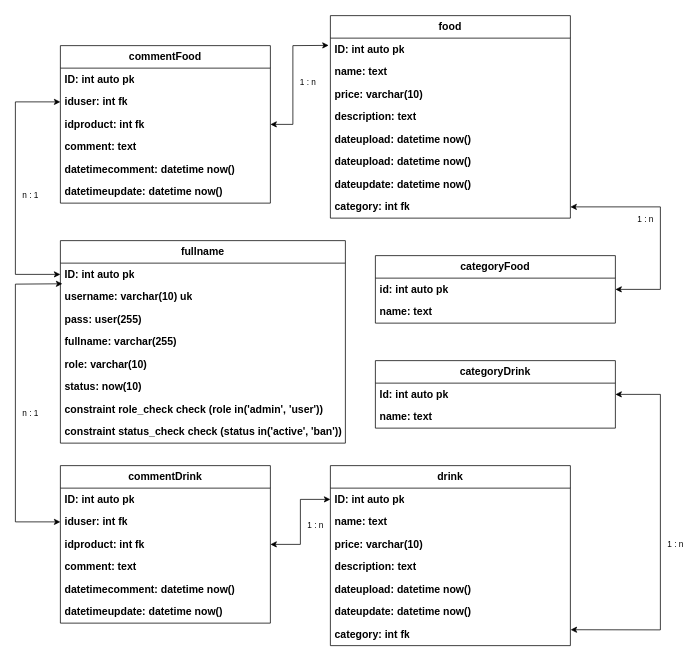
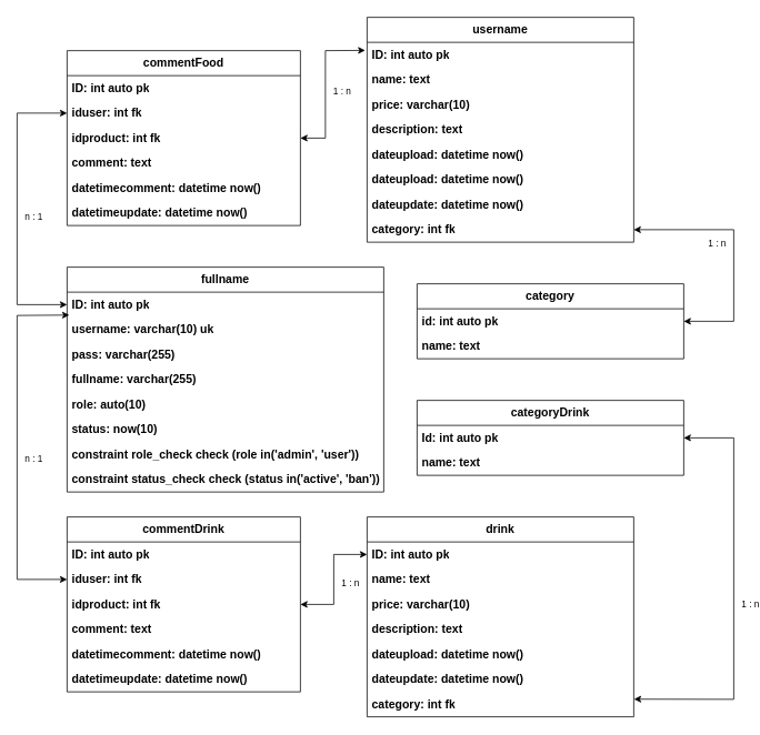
  <mxCell id="0" />
  <mxCell id="1" parent="0" />
  <mxCell id="2" value="fullname" style="swimlane;fontStyle=1;childLayout=stackLayout;horizontal=1;startSize=30;horizontalStack=0;resizeParent=1;resizeParentMax=0;resizeLast=0;collapsible=1;marginBottom=0;whiteSpace=wrap;html=1;fontSize=14;" parent="1" vertex="1"><mxGeometry x="80" y="320" width="380" height="270" as="geometry" /></mxCell>
  <mxCell id="3" value="ID: int auto pk" style="text;strokeColor=none;fillColor=none;align=left;verticalAlign=middle;spacingLeft=4;spacingRight=4;overflow=hidden;points=[[0,0.5],[1,0.5]];portConstraint=eastwest;rotatable=0;whiteSpace=wrap;html=1;fontSize=14;fontStyle=1" parent="2" vertex="1"><mxGeometry y="30" width="380" height="30" as="geometry" /></mxCell>
  <mxCell id="4" value="username: varchar(10) uk" style="text;strokeColor=none;fillColor=none;align=left;verticalAlign=middle;spacingLeft=4;spacingRight=4;overflow=hidden;points=[[0,0.5],[1,0.5]];portConstraint=eastwest;rotatable=0;whiteSpace=wrap;html=1;fontSize=14;fontStyle=1" parent="2" vertex="1"><mxGeometry y="60" width="380" height="30" as="geometry" /></mxCell>
- <mxCell id="5" value="pass: user(255)" style="text;strokeColor=none;fillColor=none;align=left;verticalAlign=middle;spacingLeft=4;spacingRight=4;overflow=hidden;points=[[0,0.5],[1,0.5]];portConstraint=eastwest;rotatable=0;whiteSpace=wrap;html=1;fontSize=14;fontStyle=1" parent="2" vertex="1"><mxGeometry y="90" width="380" height="30" as="geometry" /></mxCell>
+ <mxCell id="5" value="pass: varchar(255)" style="text;strokeColor=none;fillColor=none;align=left;verticalAlign=middle;spacingLeft=4;spacingRight=4;overflow=hidden;points=[[0,0.5],[1,0.5]];portConstraint=eastwest;rotatable=0;whiteSpace=wrap;html=1;fontSize=14;fontStyle=1" parent="2" vertex="1"><mxGeometry y="90" width="380" height="30" as="geometry" /></mxCell>
  <mxCell id="6" value="fullname: varchar(255)" style="text;strokeColor=none;fillColor=none;align=left;verticalAlign=middle;spacingLeft=4;spacingRight=4;overflow=hidden;points=[[0,0.5],[1,0.5]];portConstraint=eastwest;rotatable=0;whiteSpace=wrap;html=1;fontSize=14;fontStyle=1" parent="2" vertex="1"><mxGeometry y="120" width="380" height="30" as="geometry" /></mxCell>
- <mxCell id="7" value="role: varchar(10)" style="text;strokeColor=none;fillColor=none;align=left;verticalAlign=middle;spacingLeft=4;spacingRight=4;overflow=hidden;points=[[0,0.5],[1,0.5]];portConstraint=eastwest;rotatable=0;whiteSpace=wrap;html=1;fontSize=14;fontStyle=1" parent="2" vertex="1"><mxGeometry y="150" width="380" height="30" as="geometry" /></mxCell>
+ <mxCell id="7" value="role: auto(10)" style="text;strokeColor=none;fillColor=none;align=left;verticalAlign=middle;spacingLeft=4;spacingRight=4;overflow=hidden;points=[[0,0.5],[1,0.5]];portConstraint=eastwest;rotatable=0;whiteSpace=wrap;html=1;fontSize=14;fontStyle=1" parent="2" vertex="1"><mxGeometry y="150" width="380" height="30" as="geometry" /></mxCell>
  <mxCell id="8" value="status: now(10)" style="text;strokeColor=none;fillColor=none;align=left;verticalAlign=middle;spacingLeft=4;spacingRight=4;overflow=hidden;points=[[0,0.5],[1,0.5]];portConstraint=eastwest;rotatable=0;whiteSpace=wrap;html=1;fontSize=14;fontStyle=1" vertex="1" parent="2"><mxGeometry y="180" width="380" height="30" as="geometry" /></mxCell>
  <mxCell id="9" value="constraint role_check check (role in('admin', 'user'))" style="text;strokeColor=none;fillColor=none;align=left;verticalAlign=middle;spacingLeft=4;spacingRight=4;overflow=hidden;points=[[0,0.5],[1,0.5]];portConstraint=eastwest;rotatable=0;whiteSpace=wrap;html=1;fontSize=14;fontStyle=1" parent="2" vertex="1"><mxGeometry y="210" width="380" height="30" as="geometry" /></mxCell>
  <mxCell id="10" value="constraint status_check check (status in('active', 'ban'))" style="text;strokeColor=none;fillColor=none;align=left;verticalAlign=middle;spacingLeft=4;spacingRight=4;overflow=hidden;points=[[0,0.5],[1,0.5]];portConstraint=eastwest;rotatable=0;whiteSpace=wrap;html=1;fontSize=14;fontStyle=1" vertex="1" parent="2"><mxGeometry y="240" width="380" height="30" as="geometry" /></mxCell>
  <mxCell id="11" value="commentFood" style="swimlane;fontStyle=1;childLayout=stackLayout;horizontal=1;startSize=30;horizontalStack=0;resizeParent=1;resizeParentMax=0;resizeLast=0;collapsible=1;marginBottom=0;whiteSpace=wrap;html=1;fontSize=14;" parent="1" vertex="1"><mxGeometry x="80" y="60" width="280" height="210" as="geometry" /></mxCell>
  <mxCell id="12" value="ID: int auto pk" style="text;strokeColor=none;fillColor=none;align=left;verticalAlign=middle;spacingLeft=4;spacingRight=4;overflow=hidden;points=[[0,0.5],[1,0.5]];portConstraint=eastwest;rotatable=0;whiteSpace=wrap;html=1;fontSize=14;fontStyle=1" parent="11" vertex="1"><mxGeometry y="30" width="280" height="30" as="geometry" /></mxCell>
  <mxCell id="13" value="iduser: int fk" style="text;strokeColor=none;fillColor=none;align=left;verticalAlign=middle;spacingLeft=4;spacingRight=4;overflow=hidden;points=[[0,0.5],[1,0.5]];portConstraint=eastwest;rotatable=0;whiteSpace=wrap;html=1;fontSize=14;fontStyle=1" parent="11" vertex="1"><mxGeometry y="60" width="280" height="30" as="geometry" /></mxCell>
  <mxCell id="14" value="idproduct: int fk" style="text;strokeColor=none;fillColor=none;align=left;verticalAlign=middle;spacingLeft=4;spacingRight=4;overflow=hidden;points=[[0,0.5],[1,0.5]];portConstraint=eastwest;rotatable=0;whiteSpace=wrap;html=1;fontSize=14;fontStyle=1" parent="11" vertex="1"><mxGeometry y="90" width="280" height="30" as="geometry" /></mxCell>
  <mxCell id="15" value="comment: text" style="text;strokeColor=none;fillColor=none;align=left;verticalAlign=middle;spacingLeft=4;spacingRight=4;overflow=hidden;points=[[0,0.5],[1,0.5]];portConstraint=eastwest;rotatable=0;whiteSpace=wrap;html=1;fontSize=14;fontStyle=1" parent="11" vertex="1"><mxGeometry y="120" width="280" height="30" as="geometry" /></mxCell>
  <mxCell id="16" value="datetimecomment: datetime now()" style="text;strokeColor=none;fillColor=none;align=left;verticalAlign=middle;spacingLeft=4;spacingRight=4;overflow=hidden;points=[[0,0.5],[1,0.5]];portConstraint=eastwest;rotatable=0;whiteSpace=wrap;html=1;fontSize=14;fontStyle=1" parent="11" vertex="1"><mxGeometry y="150" width="280" height="30" as="geometry" /></mxCell>
  <mxCell id="17" value="datetimeupdate: datetime now()" style="text;strokeColor=none;fillColor=none;align=left;verticalAlign=middle;spacingLeft=4;spacingRight=4;overflow=hidden;points=[[0,0.5],[1,0.5]];portConstraint=eastwest;rotatable=0;whiteSpace=wrap;html=1;fontSize=14;fontStyle=1" parent="11" vertex="1"><mxGeometry y="180" width="280" height="30" as="geometry" /></mxCell>
- <mxCell id="18" value="food" style="swimlane;fontStyle=1;childLayout=stackLayout;horizontal=1;startSize=30;horizontalStack=0;resizeParent=1;resizeParentMax=0;resizeLast=0;collapsible=1;marginBottom=0;whiteSpace=wrap;html=1;fontSize=14;" parent="1" vertex="1"><mxGeometry x="440" y="20" width="320" height="270" as="geometry" /></mxCell>
+ <mxCell id="18" value="username" style="swimlane;fontStyle=1;childLayout=stackLayout;horizontal=1;startSize=30;horizontalStack=0;resizeParent=1;resizeParentMax=0;resizeLast=0;collapsible=1;marginBottom=0;whiteSpace=wrap;html=1;fontSize=14;" parent="1" vertex="1"><mxGeometry x="440" y="20" width="320" height="270" as="geometry" /></mxCell>
  <mxCell id="19" value="ID: int auto pk" style="text;strokeColor=none;fillColor=none;align=left;verticalAlign=middle;spacingLeft=4;spacingRight=4;overflow=hidden;points=[[0,0.5],[1,0.5]];portConstraint=eastwest;rotatable=0;whiteSpace=wrap;html=1;fontSize=14;fontStyle=1" parent="18" vertex="1"><mxGeometry y="30" width="320" height="30" as="geometry" /></mxCell>
  <mxCell id="20" value="name: text" style="text;strokeColor=none;fillColor=none;align=left;verticalAlign=middle;spacingLeft=4;spacingRight=4;overflow=hidden;points=[[0,0.5],[1,0.5]];portConstraint=eastwest;rotatable=0;whiteSpace=wrap;html=1;fontSize=14;fontStyle=1" parent="18" vertex="1"><mxGeometry y="60" width="320" height="30" as="geometry" /></mxCell>
  <mxCell id="21" value="price: varchar(10)" style="text;strokeColor=none;fillColor=none;align=left;verticalAlign=middle;spacingLeft=4;spacingRight=4;overflow=hidden;points=[[0,0.5],[1,0.5]];portConstraint=eastwest;rotatable=0;whiteSpace=wrap;html=1;fontSize=14;fontStyle=1" parent="18" vertex="1"><mxGeometry y="90" width="320" height="30" as="geometry" /></mxCell>
  <mxCell id="22" value="description: text" style="text;strokeColor=none;fillColor=none;align=left;verticalAlign=middle;spacingLeft=4;spacingRight=4;overflow=hidden;points=[[0,0.5],[1,0.5]];portConstraint=eastwest;rotatable=0;whiteSpace=wrap;html=1;fontSize=14;fontStyle=1" parent="18" vertex="1"><mxGeometry y="120" width="320" height="30" as="geometry" /></mxCell>
  <mxCell id="23" value="dateupload: datetime now()" style="text;strokeColor=none;fillColor=none;align=left;verticalAlign=middle;spacingLeft=4;spacingRight=4;overflow=hidden;points=[[0,0.5],[1,0.5]];portConstraint=eastwest;rotatable=0;whiteSpace=wrap;html=1;fontSize=14;fontStyle=1" vertex="1" parent="18"><mxGeometry y="150" width="320" height="30" as="geometry" /></mxCell>
  <mxCell id="24" value="dateupload: datetime now()" style="text;strokeColor=none;fillColor=none;align=left;verticalAlign=middle;spacingLeft=4;spacingRight=4;overflow=hidden;points=[[0,0.5],[1,0.5]];portConstraint=eastwest;rotatable=0;whiteSpace=wrap;html=1;fontSize=14;fontStyle=1" parent="18" vertex="1"><mxGeometry y="180" width="320" height="30" as="geometry" /></mxCell>
  <mxCell id="25" value="dateupdate: datetime now()" style="text;strokeColor=none;fillColor=none;align=left;verticalAlign=middle;spacingLeft=4;spacingRight=4;overflow=hidden;points=[[0,0.5],[1,0.5]];portConstraint=eastwest;rotatable=0;whiteSpace=wrap;html=1;fontSize=14;fontStyle=1" parent="18" vertex="1"><mxGeometry y="210" width="320" height="30" as="geometry" /></mxCell>
  <mxCell id="26" value="category: int fk" style="text;strokeColor=none;fillColor=none;align=left;verticalAlign=middle;spacingLeft=4;spacingRight=4;overflow=hidden;points=[[0,0.5],[1,0.5]];portConstraint=eastwest;rotatable=0;whiteSpace=wrap;html=1;fontSize=14;fontStyle=1" parent="18" vertex="1"><mxGeometry y="240" width="320" height="30" as="geometry" /></mxCell>
  <mxCell id="27" value="drink" style="swimlane;fontStyle=1;childLayout=stackLayout;horizontal=1;startSize=30;horizontalStack=0;resizeParent=1;resizeParentMax=0;resizeLast=0;collapsible=1;marginBottom=0;whiteSpace=wrap;html=1;fontSize=14;" parent="1" vertex="1"><mxGeometry x="440" y="620" width="320" height="240" as="geometry" /></mxCell>
  <mxCell id="28" value="ID: int auto pk" style="text;strokeColor=none;fillColor=none;align=left;verticalAlign=middle;spacingLeft=4;spacingRight=4;overflow=hidden;points=[[0,0.5],[1,0.5]];portConstraint=eastwest;rotatable=0;whiteSpace=wrap;html=1;fontSize=14;fontStyle=1" parent="27" vertex="1"><mxGeometry y="30" width="320" height="30" as="geometry" /></mxCell>
  <mxCell id="29" value="name: text" style="text;strokeColor=none;fillColor=none;align=left;verticalAlign=middle;spacingLeft=4;spacingRight=4;overflow=hidden;points=[[0,0.5],[1,0.5]];portConstraint=eastwest;rotatable=0;whiteSpace=wrap;html=1;fontSize=14;fontStyle=1" parent="27" vertex="1"><mxGeometry y="60" width="320" height="30" as="geometry" /></mxCell>
  <mxCell id="30" value="price: varchar(10)" style="text;strokeColor=none;fillColor=none;align=left;verticalAlign=middle;spacingLeft=4;spacingRight=4;overflow=hidden;points=[[0,0.5],[1,0.5]];portConstraint=eastwest;rotatable=0;whiteSpace=wrap;html=1;fontSize=14;fontStyle=1" parent="27" vertex="1"><mxGeometry y="90" width="320" height="30" as="geometry" /></mxCell>
  <mxCell id="31" value="description: text" style="text;strokeColor=none;fillColor=none;align=left;verticalAlign=middle;spacingLeft=4;spacingRight=4;overflow=hidden;points=[[0,0.5],[1,0.5]];portConstraint=eastwest;rotatable=0;whiteSpace=wrap;html=1;fontSize=14;fontStyle=1" parent="27" vertex="1"><mxGeometry y="120" width="320" height="30" as="geometry" /></mxCell>
  <mxCell id="32" value="dateupload: datetime now()" style="text;strokeColor=none;fillColor=none;align=left;verticalAlign=middle;spacingLeft=4;spacingRight=4;overflow=hidden;points=[[0,0.5],[1,0.5]];portConstraint=eastwest;rotatable=0;whiteSpace=wrap;html=1;fontSize=14;fontStyle=1" parent="27" vertex="1"><mxGeometry y="150" width="320" height="30" as="geometry" /></mxCell>
  <mxCell id="33" value="dateupdate: datetime now()" style="text;strokeColor=none;fillColor=none;align=left;verticalAlign=middle;spacingLeft=4;spacingRight=4;overflow=hidden;points=[[0,0.5],[1,0.5]];portConstraint=eastwest;rotatable=0;whiteSpace=wrap;html=1;fontSize=14;fontStyle=1" parent="27" vertex="1"><mxGeometry y="180" width="320" height="30" as="geometry" /></mxCell>
  <mxCell id="34" value="category: int fk" style="text;strokeColor=none;fillColor=none;align=left;verticalAlign=middle;spacingLeft=4;spacingRight=4;overflow=hidden;points=[[0,0.5],[1,0.5]];portConstraint=eastwest;rotatable=0;whiteSpace=wrap;html=1;fontSize=14;fontStyle=1" parent="27" vertex="1"><mxGeometry y="210" width="320" height="30" as="geometry" /></mxCell>
  <mxCell id="35" value="categoryDrink" style="swimlane;fontStyle=1;childLayout=stackLayout;horizontal=1;startSize=30;horizontalStack=0;resizeParent=1;resizeParentMax=0;resizeLast=0;collapsible=1;marginBottom=0;whiteSpace=wrap;html=1;fontSize=14;" parent="1" vertex="1"><mxGeometry x="500" y="480" width="320" height="90" as="geometry" /></mxCell>
  <mxCell id="36" value="Id: int auto pk" style="text;strokeColor=none;fillColor=none;align=left;verticalAlign=middle;spacingLeft=4;spacingRight=4;overflow=hidden;points=[[0,0.5],[1,0.5]];portConstraint=eastwest;rotatable=0;whiteSpace=wrap;html=1;fontSize=14;fontStyle=1" parent="35" vertex="1"><mxGeometry y="30" width="320" height="30" as="geometry" /></mxCell>
  <mxCell id="37" value="name: text" style="text;strokeColor=none;fillColor=none;align=left;verticalAlign=middle;spacingLeft=4;spacingRight=4;overflow=hidden;points=[[0,0.5],[1,0.5]];portConstraint=eastwest;rotatable=0;whiteSpace=wrap;html=1;fontSize=14;fontStyle=1" parent="35" vertex="1"><mxGeometry y="60" width="320" height="30" as="geometry" /></mxCell>
- <mxCell id="38" value="categoryFood" style="swimlane;fontStyle=1;childLayout=stackLayout;horizontal=1;startSize=30;horizontalStack=0;resizeParent=1;resizeParentMax=0;resizeLast=0;collapsible=1;marginBottom=0;whiteSpace=wrap;html=1;fontSize=14;" parent="1" vertex="1"><mxGeometry x="500" y="340" width="320" height="90" as="geometry" /></mxCell>
+ <mxCell id="38" value="category" style="swimlane;fontStyle=1;childLayout=stackLayout;horizontal=1;startSize=30;horizontalStack=0;resizeParent=1;resizeParentMax=0;resizeLast=0;collapsible=1;marginBottom=0;whiteSpace=wrap;html=1;fontSize=14;" parent="1" vertex="1"><mxGeometry x="500" y="340" width="320" height="90" as="geometry" /></mxCell>
  <mxCell id="39" value="id: int auto pk" style="text;strokeColor=none;fillColor=none;align=left;verticalAlign=middle;spacingLeft=4;spacingRight=4;overflow=hidden;points=[[0,0.5],[1,0.5]];portConstraint=eastwest;rotatable=0;whiteSpace=wrap;html=1;fontSize=14;fontStyle=1" parent="38" vertex="1"><mxGeometry y="30" width="320" height="30" as="geometry" /></mxCell>
  <mxCell id="40" value="name: text" style="text;strokeColor=none;fillColor=none;align=left;verticalAlign=middle;spacingLeft=4;spacingRight=4;overflow=hidden;points=[[0,0.5],[1,0.5]];portConstraint=eastwest;rotatable=0;whiteSpace=wrap;html=1;fontSize=14;fontStyle=1" parent="38" vertex="1"><mxGeometry y="60" width="320" height="30" as="geometry" /></mxCell>
  <mxCell id="41" value="1 : n" style="endArrow=classic;startArrow=classic;html=1;rounded=0;exitX=1;exitY=0.5;exitDx=0;exitDy=0;entryX=1;entryY=0.5;entryDx=0;entryDy=0;" edge="1" parent="1" source="26" target="39"><mxGeometry x="-0.054" y="-20" width="50" height="50" relative="1" as="geometry"><mxPoint x="960" y="370" as="sourcePoint" /><mxPoint x="1010" y="320" as="targetPoint" /><Array as="points"><mxPoint x="880" y="275" /><mxPoint x="880" y="385" /></Array><mxPoint as="offset" /></mxGeometry></mxCell>
  <mxCell id="42" value="1 : n" style="endArrow=classic;startArrow=classic;html=1;rounded=0;entryX=1;entryY=0.5;entryDx=0;entryDy=0;exitX=1.001;exitY=0.294;exitDx=0;exitDy=0;exitPerimeter=0;" edge="1" parent="1" source="34" target="36"><mxGeometry x="-0.054" y="-20" width="50" height="50" relative="1" as="geometry"><mxPoint x="830" y="520" as="sourcePoint" /><mxPoint x="990" y="340" as="targetPoint" /><Array as="points"><mxPoint x="880" y="839" /><mxPoint x="880" y="525" /></Array><mxPoint as="offset" /></mxGeometry></mxCell>
  <mxCell id="43" value="1 : n" style="endArrow=classic;startArrow=classic;html=1;rounded=0;exitX=1;exitY=0.5;exitDx=0;exitDy=0;entryX=-0.007;entryY=0.322;entryDx=0;entryDy=0;entryPerimeter=0;" edge="1" parent="1" source="14" target="19"><mxGeometry x="-0.054" y="-20" width="50" height="50" relative="1" as="geometry"><mxPoint x="360" y="195" as="sourcePoint" /><mxPoint y="140" as="targetPoint" x="480" /><Array as="points"><mxPoint x="390" y="165" /><mxPoint x="390" y="60" /></Array><mxPoint as="offset" /></mxGeometry></mxCell>
  <mxCell id="44" value="commentDrink" style="swimlane;fontStyle=1;childLayout=stackLayout;horizontal=1;startSize=30;horizontalStack=0;resizeParent=1;resizeParentMax=0;resizeLast=0;collapsible=1;marginBottom=0;whiteSpace=wrap;html=1;fontSize=14;" vertex="1" parent="1"><mxGeometry x="80" y="620" width="280" height="210" as="geometry" /></mxCell>
  <mxCell id="45" value="ID: int auto pk" style="text;strokeColor=none;fillColor=none;align=left;verticalAlign=middle;spacingLeft=4;spacingRight=4;overflow=hidden;points=[[0,0.5],[1,0.5]];portConstraint=eastwest;rotatable=0;whiteSpace=wrap;html=1;fontSize=14;fontStyle=1" vertex="1" parent="44"><mxGeometry y="30" width="280" height="30" as="geometry" /></mxCell>
  <mxCell id="46" value="iduser: int fk" style="text;strokeColor=none;fillColor=none;align=left;verticalAlign=middle;spacingLeft=4;spacingRight=4;overflow=hidden;points=[[0,0.5],[1,0.5]];portConstraint=eastwest;rotatable=0;whiteSpace=wrap;html=1;fontSize=14;fontStyle=1" vertex="1" parent="44"><mxGeometry y="60" width="280" height="30" as="geometry" /></mxCell>
  <mxCell id="47" value="idproduct: int fk" style="text;strokeColor=none;fillColor=none;align=left;verticalAlign=middle;spacingLeft=4;spacingRight=4;overflow=hidden;points=[[0,0.5],[1,0.5]];portConstraint=eastwest;rotatable=0;whiteSpace=wrap;html=1;fontSize=14;fontStyle=1" vertex="1" parent="44"><mxGeometry y="90" width="280" height="30" as="geometry" /></mxCell>
  <mxCell id="48" value="comment: text" style="text;strokeColor=none;fillColor=none;align=left;verticalAlign=middle;spacingLeft=4;spacingRight=4;overflow=hidden;points=[[0,0.5],[1,0.5]];portConstraint=eastwest;rotatable=0;whiteSpace=wrap;html=1;fontSize=14;fontStyle=1" vertex="1" parent="44"><mxGeometry y="120" width="280" height="30" as="geometry" /></mxCell>
  <mxCell id="49" value="datetimecomment: datetime now()" style="text;strokeColor=none;fillColor=none;align=left;verticalAlign=middle;spacingLeft=4;spacingRight=4;overflow=hidden;points=[[0,0.5],[1,0.5]];portConstraint=eastwest;rotatable=0;whiteSpace=wrap;html=1;fontSize=14;fontStyle=1" vertex="1" parent="44"><mxGeometry y="150" width="280" height="30" as="geometry" /></mxCell>
  <mxCell id="50" value="datetimeupdate: datetime now()" style="text;strokeColor=none;fillColor=none;align=left;verticalAlign=middle;spacingLeft=4;spacingRight=4;overflow=hidden;points=[[0,0.5],[1,0.5]];portConstraint=eastwest;rotatable=0;whiteSpace=wrap;html=1;fontSize=14;fontStyle=1" vertex="1" parent="44"><mxGeometry y="180" width="280" height="30" as="geometry" /></mxCell>
  <mxCell id="51" value="1 : n" style="endArrow=classic;startArrow=classic;html=1;rounded=0;exitX=1;exitY=0.5;exitDx=0;exitDy=0;entryX=0;entryY=0.5;entryDx=0;entryDy=0;" edge="1" parent="1" source="47" target="28"><mxGeometry x="-0.054" y="-20" width="50" height="50" relative="1" as="geometry"><mxPoint x="360" y="435" as="sourcePoint" /><mxPoint y="380" as="targetPoint" x="480" /><Array as="points"><mxPoint x="400" y="725" /><mxPoint x="400" y="665" /></Array><mxPoint as="offset" /></mxGeometry></mxCell>
  <mxCell id="52" value="n : 1" style="endArrow=classic;startArrow=classic;html=1;rounded=0;exitX=0;exitY=0.5;exitDx=0;exitDy=0;entryX=0;entryY=0.5;entryDx=0;entryDy=0;" edge="1" parent="1" source="3" target="13"><mxGeometry x="-0.054" y="-20" width="50" height="50" relative="1" as="geometry"><mxPoint x="-38" y="315" as="sourcePoint" /><mxPoint x="80" y="250" as="targetPoint" /><Array as="points"><mxPoint x="20" y="365" /><mxPoint x="20" y="135" /></Array><mxPoint as="offset" /></mxGeometry></mxCell>
  <mxCell id="53" value="n : 1" style="endArrow=classic;startArrow=classic;html=1;rounded=0;entryX=0;entryY=0.5;entryDx=0;entryDy=0;exitX=0.007;exitY=0.918;exitDx=0;exitDy=0;exitPerimeter=0;" edge="1" parent="1" source="3" target="46"><mxGeometry x="0.068" y="20" width="50" height="50" relative="1" as="geometry"><mxPoint x="360" y="386" as="sourcePoint" /><mxPoint x="50" y="510" as="targetPoint" /><Array as="points"><mxPoint x="20" y="378" /><mxPoint x="20" y="695" /></Array><mxPoint as="offset" /></mxGeometry></mxCell>
